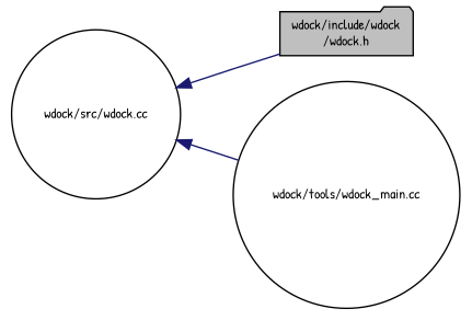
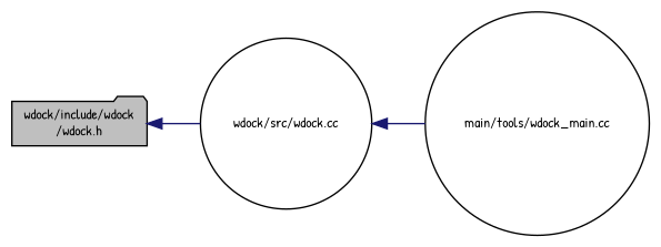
  digraph {
    fontname="Patrick Hand"
    rankdir=LR
    node [color=black fillcolor=white fontname="Patrick Hand" fontsize=10 shape=circle style=filled]
    edge [color=midnightblue dir=back fontname="Patrick Hand" fontsize=10 labelfontname=Helvetica labelfontsize=10 style=solid]
    n1 [fillcolor=grey75 fontcolor=black height=0.2 label="wdock/include/wdock\l/wdock.h" shape=folder width=0.4]
    n2 [height=0.2 label="wdock/src/wdock.cc" width=0.4]
-   n3 [height=0.2 label="wdock/tools/wdock_main.cc" width=0.4]
-   n2 -> n1
+   n3 [height=0.2 label="main/tools/wdock_main.cc" width=0.4]
+   n1 -> n2
    n2 -> n3
  }
